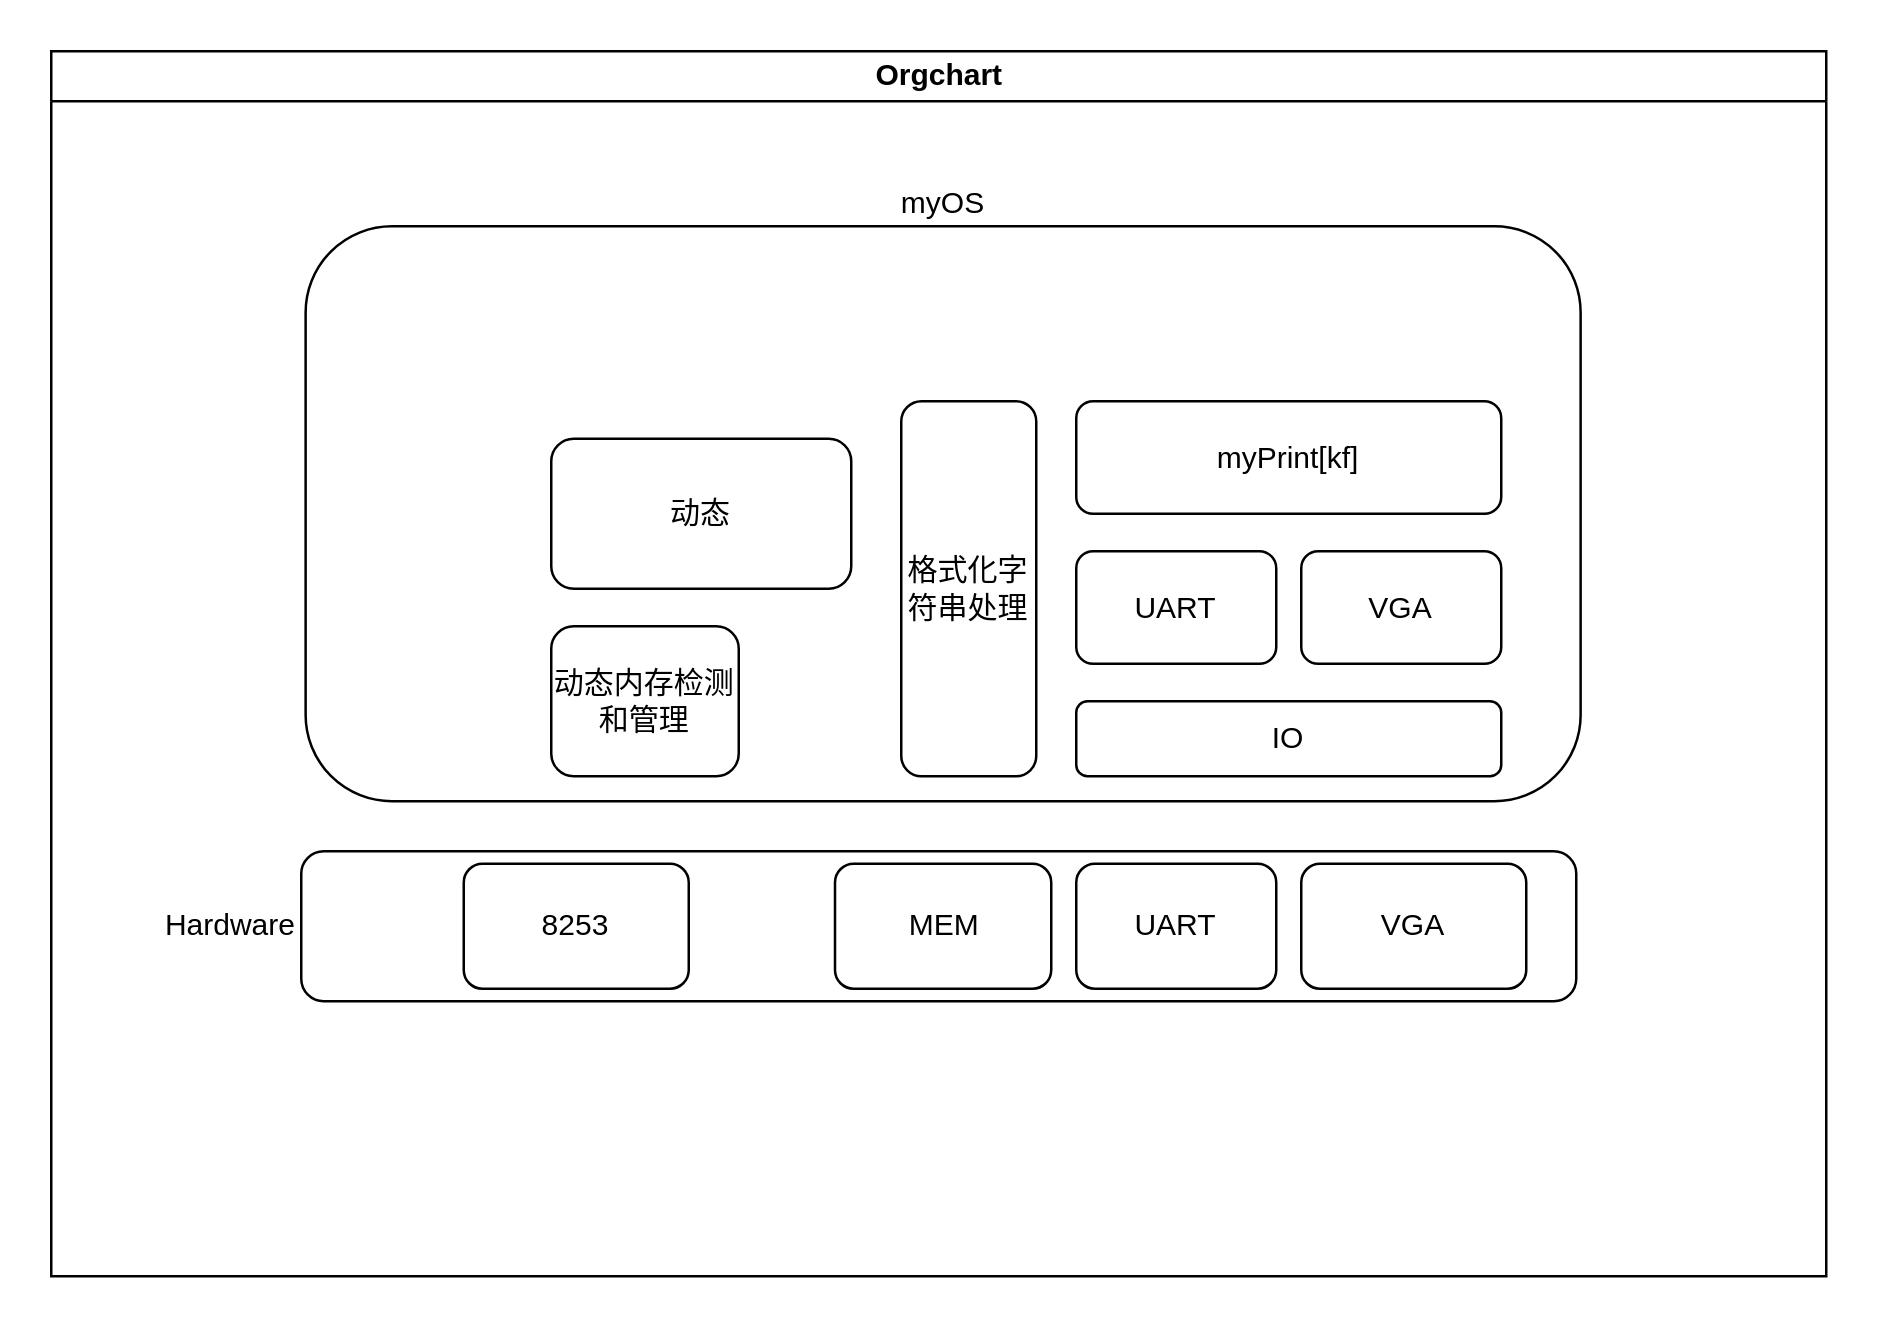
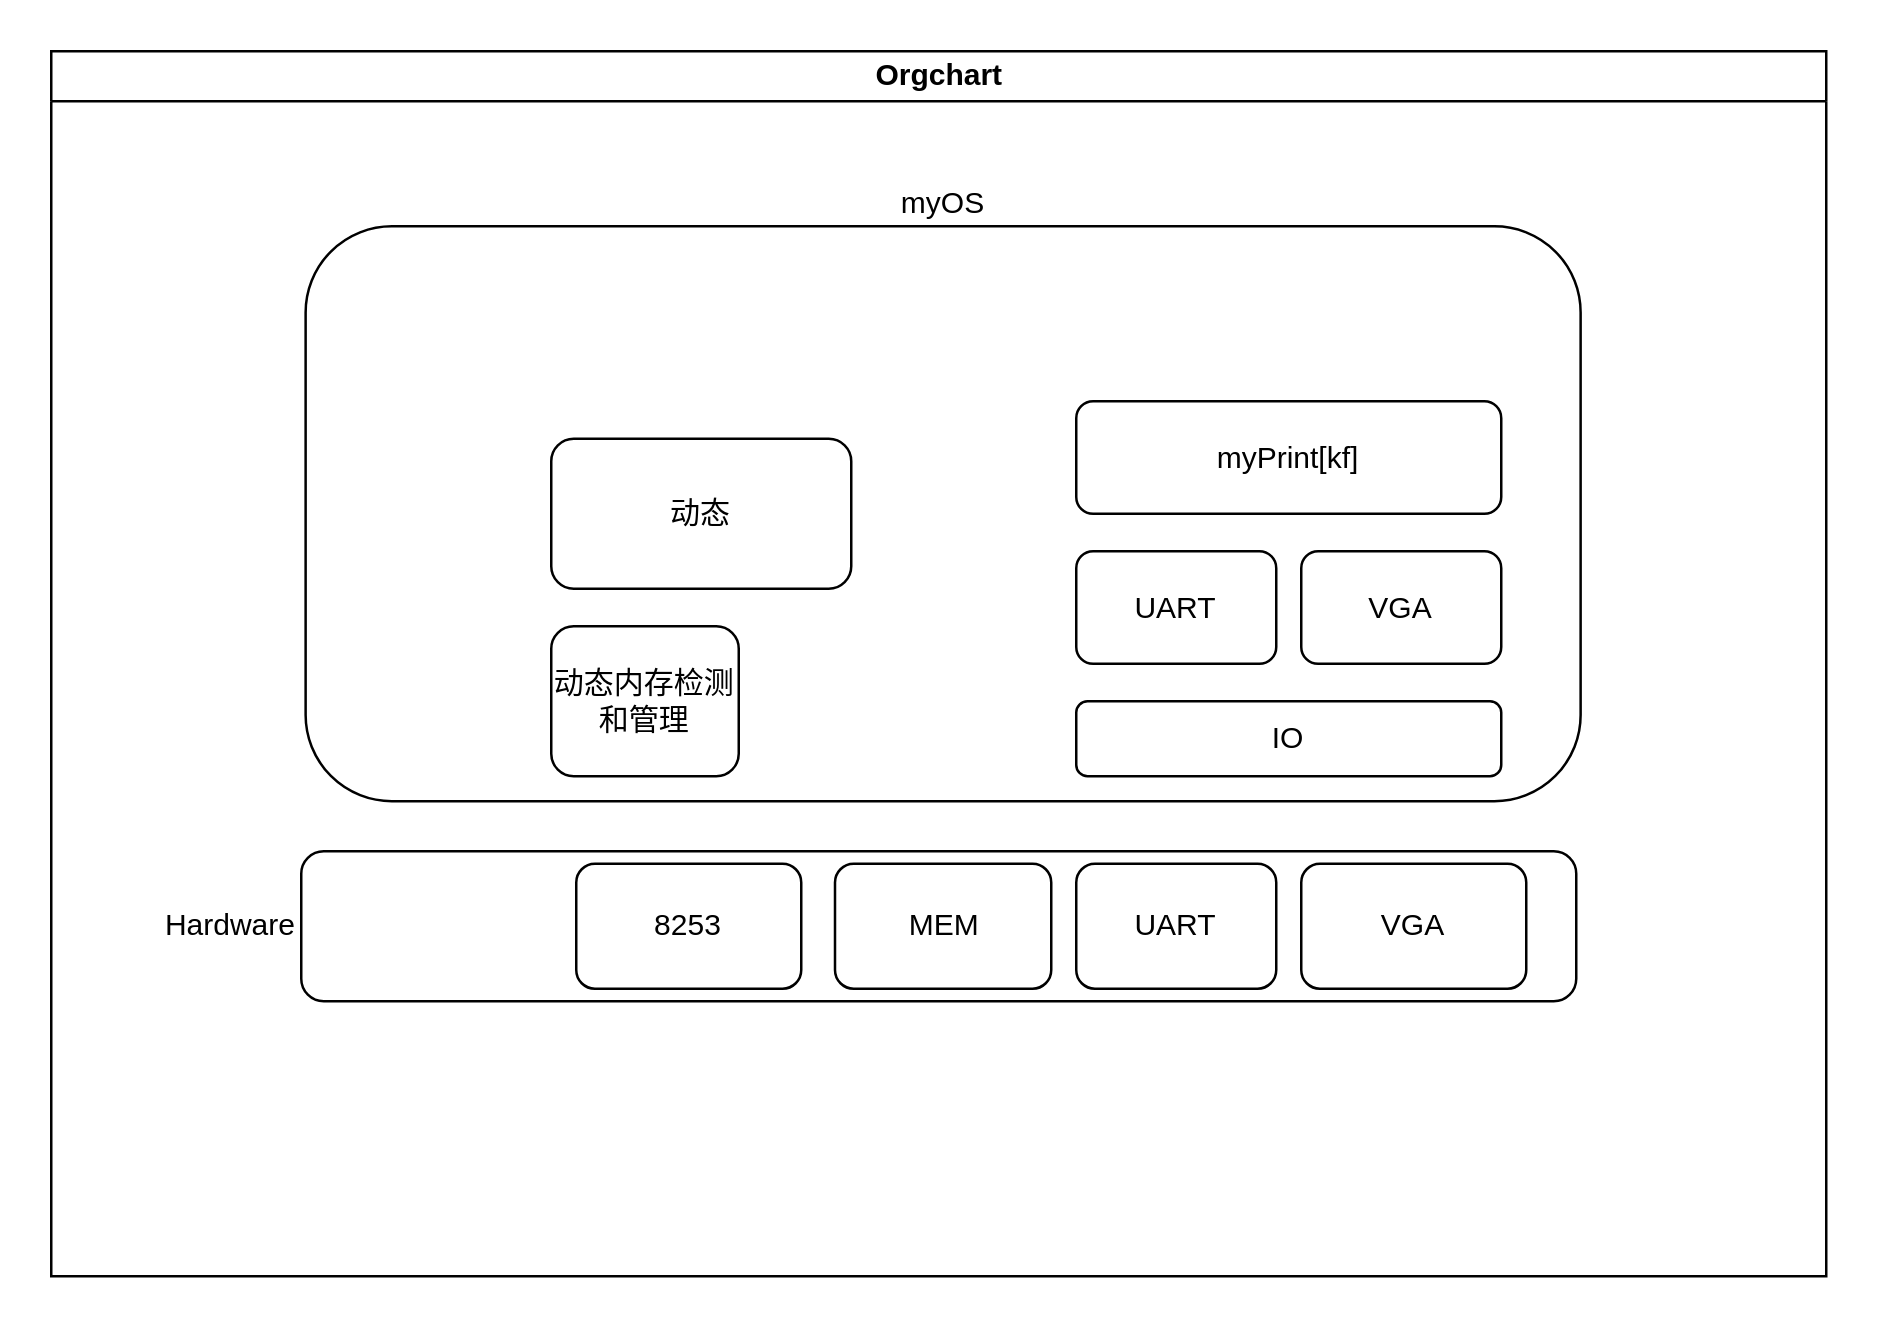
  <mxCell id="0" />
  <mxCell id="1" parent="0" />
  <mxCell id="2" value="Orgchart" style="swimlane;html=1;startSize=20;horizontal=1;containerType=tree;glass=0;" parent="1" vertex="1"><mxGeometry x="20" y="20" width="710" height="490" as="geometry" /></mxCell>
  <mxCell id="3" value="myOS&lt;div style=&quot;text-align: justify;&quot;&gt;&lt;/div&gt;" style="rounded=1;whiteSpace=wrap;html=1;align=center;labelPosition=center;verticalLabelPosition=top;verticalAlign=bottom;" vertex="1" parent="2"><mxGeometry x="101.75" y="70" width="510" height="230" as="geometry" /></mxCell>
  <mxCell id="4" value="myPrint[kf]" style="rounded=1;whiteSpace=wrap;html=1;" vertex="1" parent="2"><mxGeometry x="410" y="140" width="170" height="45" as="geometry" /></mxCell>
  <mxCell id="5" value="Hardware" style="rounded=1;whiteSpace=wrap;html=1;labelPosition=left;verticalLabelPosition=middle;align=right;verticalAlign=middle;" vertex="1" parent="2"><mxGeometry x="100" y="320" width="510" height="60" as="geometry" /></mxCell>
- <mxCell id="6" value="8253" style="rounded=1;whiteSpace=wrap;html=1;" vertex="1" parent="2"><mxGeometry x="165" y="325" width="90" height="50" as="geometry" /></mxCell>
+ <mxCell id="6" value="8253" style="rounded=1;whiteSpace=wrap;html=1;" vertex="1" parent="2"><mxGeometry x="210" y="325" width="90" height="50" as="geometry" /></mxCell>
  <mxCell id="7" value="MEM" style="rounded=1;whiteSpace=wrap;html=1;" vertex="1" parent="2"><mxGeometry x="313.5" y="325" width="86.5" height="50" as="geometry" /></mxCell>
  <mxCell id="8" value="UART" style="rounded=1;whiteSpace=wrap;html=1;" vertex="1" parent="2"><mxGeometry x="410" y="325" width="80" height="50" as="geometry" /></mxCell>
  <mxCell id="9" value="VGA" style="rounded=1;whiteSpace=wrap;html=1;" vertex="1" parent="2"><mxGeometry x="500" y="325" width="90" height="50" as="geometry" /></mxCell>
  <mxCell id="10" value="UART" style="rounded=1;whiteSpace=wrap;html=1;" vertex="1" parent="2"><mxGeometry x="410" y="200" width="80" height="45" as="geometry" /></mxCell>
  <mxCell id="11" value="VGA" style="rounded=1;whiteSpace=wrap;html=1;" vertex="1" parent="2"><mxGeometry x="500" y="200" width="80" height="45" as="geometry" /></mxCell>
  <mxCell id="12" value="IO" style="rounded=1;whiteSpace=wrap;html=1;" vertex="1" parent="2"><mxGeometry x="410" y="260" width="170" height="30" as="geometry" /></mxCell>
- <mxCell id="13" value="格式化字符串处理" style="rounded=1;whiteSpace=wrap;html=1;" vertex="1" parent="2"><mxGeometry x="340" y="140" width="54" height="150" as="geometry" /></mxCell>
  <mxCell id="14" value="动态内存检测和管理" style="rounded=1;whiteSpace=wrap;html=1;" vertex="1" parent="2"><mxGeometry x="200" y="230" width="75" height="60" as="geometry" /></mxCell>
  <mxCell id="15" value="动态" style="rounded=1;whiteSpace=wrap;html=1;" vertex="1" parent="2"><mxGeometry x="200" y="155" width="120" height="60" as="geometry" /></mxCell>
